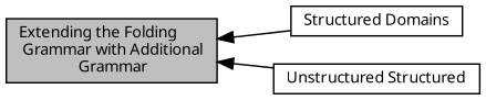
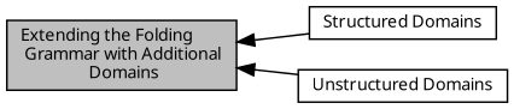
  digraph {
    fontname="Noto Sans"
    rankdir=LR
    node [color=black fontname="Noto Sans" fontsize=10 shape=box]
    edge [dir=back fontname="Noto Sans" fontsize=10 labelfontname=Helvetica labelfontsize=10 shape=plaintext style=solid]
    n1 [height=0.2 label="Structured Domains" width=0.4]
-   n2 [fillcolor=grey75 fontcolor=black height=0.2 label="Extending the Folding\l Grammar with Additional\l Grammar" style=filled width=0.4]
-   n3 [height=0.2 label="Unstructured Structured" width=0.4]
+   n2 [fillcolor=grey75 fontcolor=black height=0.2 label="Extending the Folding\l Grammar with Additional\l Domains" style=filled width=0.4]
+   n3 [height=0.2 label="Unstructured Domains" width=0.4]
    n2 -> n1
    n2 -> n3
  }
